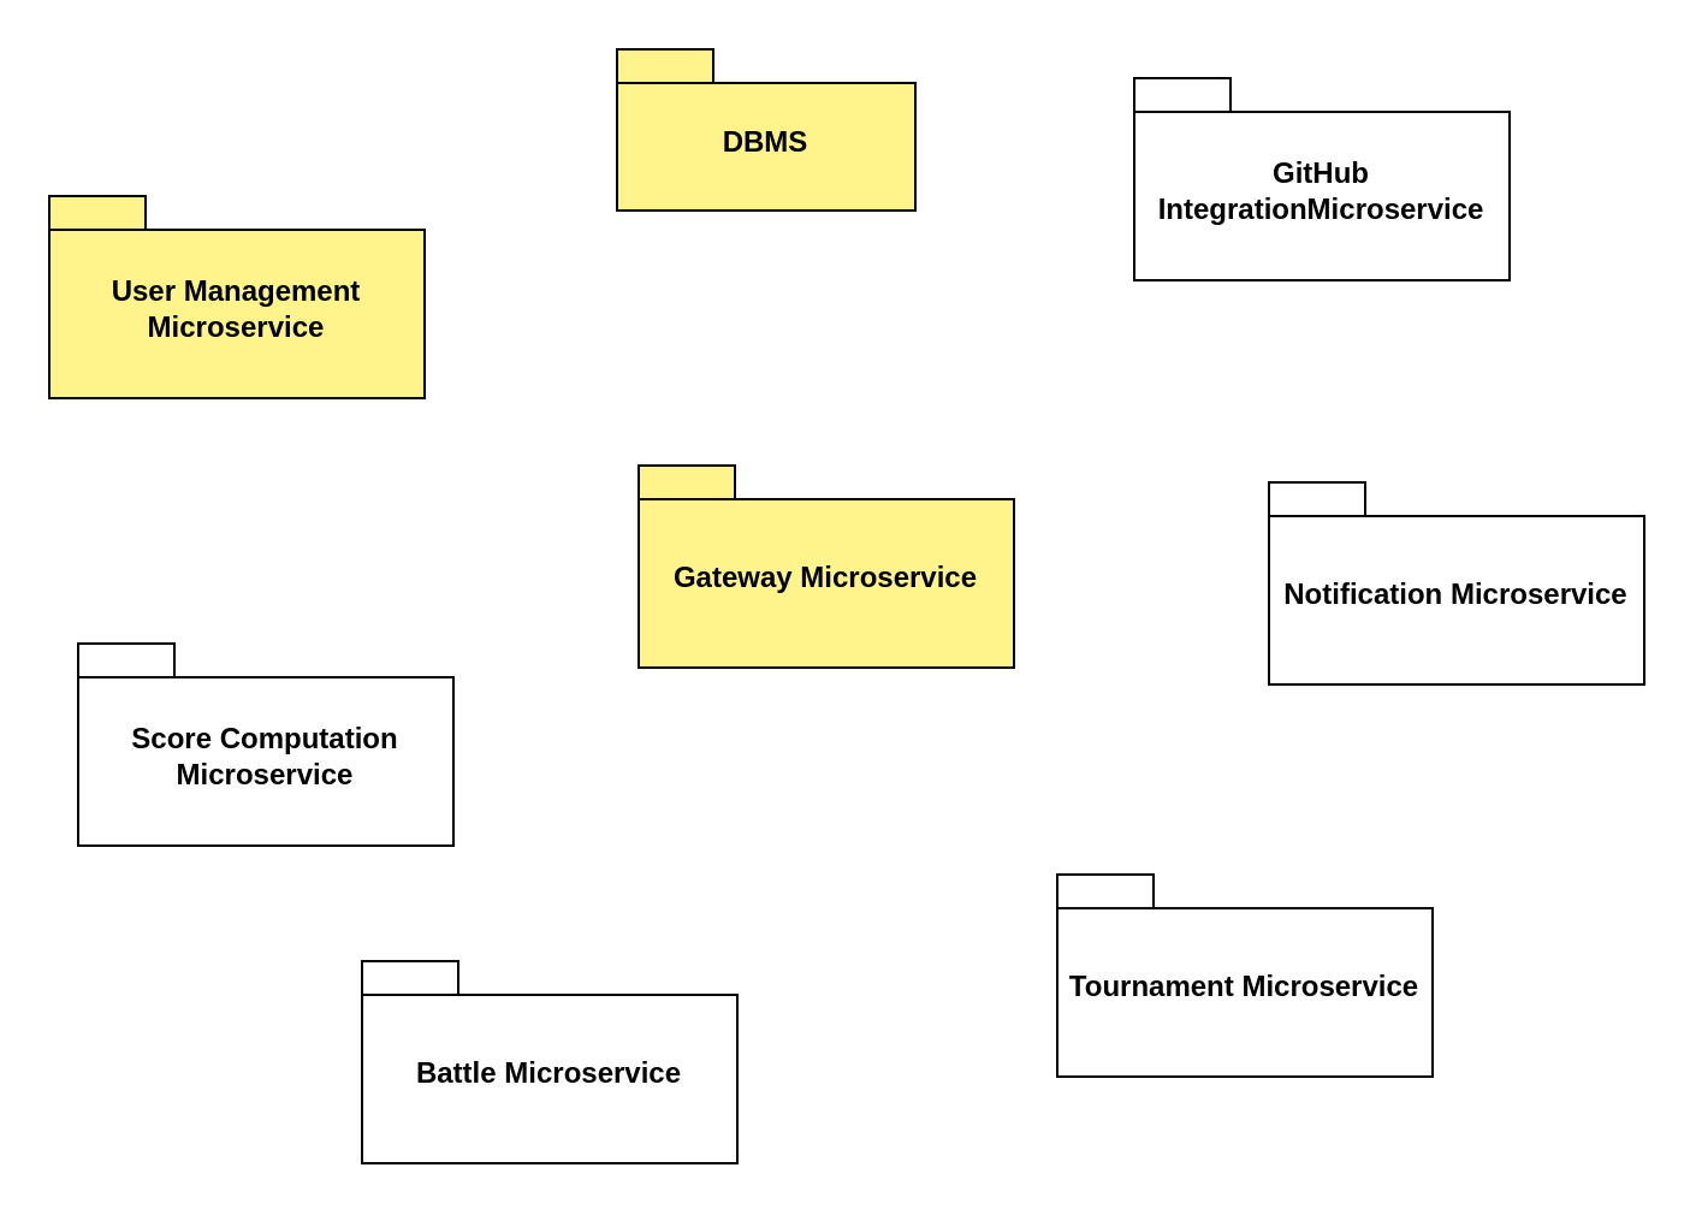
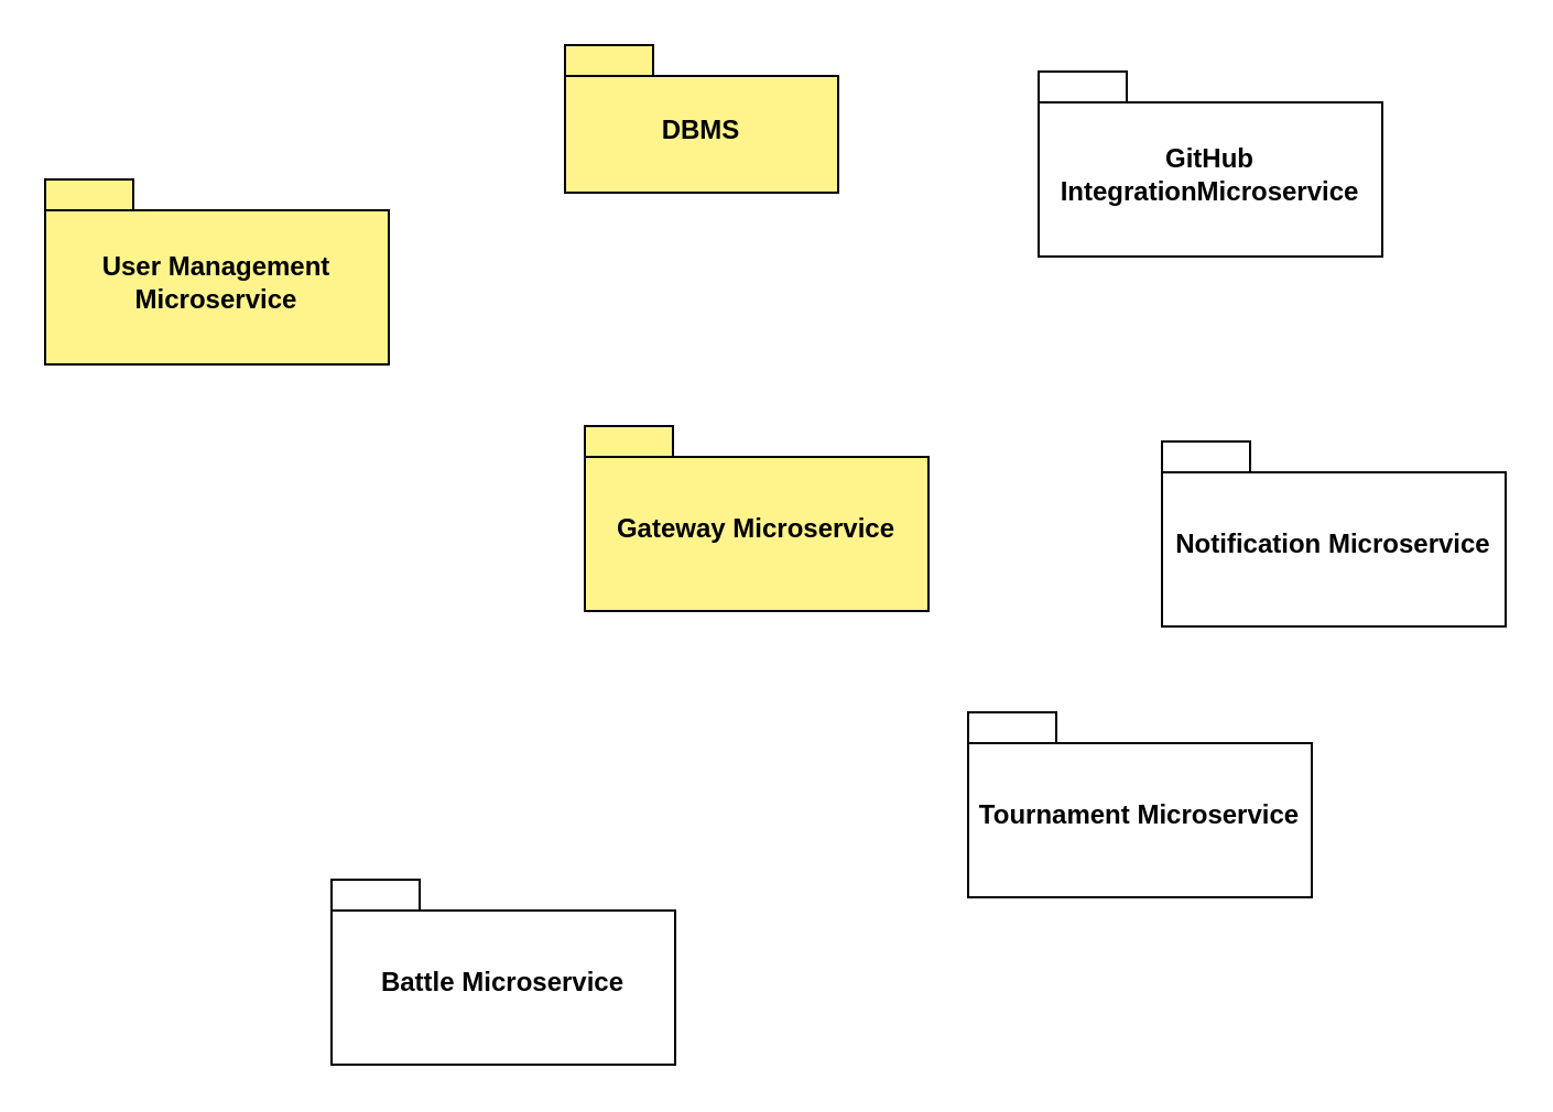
  <mxCell id="0" />
  <mxCell id="1" parent="0" />
  <mxCell id="2" value="Gateway Microservice" style="shape=folder;fontStyle=1;spacingTop=10;tabWidth=40;tabHeight=14;tabPosition=left;html=1;whiteSpace=wrap;fillColor=#FFF48C;" vertex="1" parent="1"><mxGeometry x="265" y="193" width="156" height="84" as="geometry" /></mxCell>
  <mxCell id="3" value="User Management Microservice" style="shape=folder;fontStyle=1;spacingTop=10;tabWidth=40;tabHeight=14;tabPosition=left;html=1;whiteSpace=wrap;fillColor=#FFF48C;" vertex="1" parent="1"><mxGeometry x="20" y="81" width="156" height="84" as="geometry" /></mxCell>
  <mxCell id="4" value="GitHub IntegrationMicroservice" style="shape=folder;fontStyle=1;spacingTop=10;tabWidth=40;tabHeight=14;tabPosition=left;html=1;whiteSpace=wrap;fillColor=default;" vertex="1" parent="1"><mxGeometry x="471" y="32" width="156" height="84" as="geometry" /></mxCell>
- <mxCell id="5" value="Score Computation Microservice" style="shape=folder;fontStyle=1;spacingTop=10;tabWidth=40;tabHeight=14;tabPosition=left;html=1;whiteSpace=wrap;" vertex="1" parent="1"><mxGeometry x="32" y="267" width="156" height="84" as="geometry" /></mxCell>
- <mxCell id="6" value="Tournament Microservice" style="shape=folder;fontStyle=1;spacingTop=10;tabWidth=40;tabHeight=14;tabPosition=left;html=1;whiteSpace=wrap;" vertex="1" parent="1"><mxGeometry x="439" y="363" width="156" height="84" as="geometry" /></mxCell>
+ <mxCell id="6" value="Tournament Microservice" style="shape=folder;fontStyle=1;spacingTop=10;tabWidth=40;tabHeight=14;tabPosition=left;html=1;whiteSpace=wrap;" vertex="1" parent="1"><mxGeometry x="439" y="323" width="156" height="84" as="geometry" /></mxCell>
  <mxCell id="7" value="Battle Microservice" style="shape=folder;fontStyle=1;spacingTop=10;tabWidth=40;tabHeight=14;tabPosition=left;html=1;whiteSpace=wrap;" vertex="1" parent="1"><mxGeometry x="150" y="399" width="156" height="84" as="geometry" /></mxCell>
  <mxCell id="8" value="Notification Microservice" style="shape=folder;fontStyle=1;spacingTop=10;tabWidth=40;tabHeight=14;tabPosition=left;html=1;whiteSpace=wrap;" vertex="1" parent="1"><mxGeometry x="527" y="200" width="156" height="84" as="geometry" /></mxCell>
  <mxCell id="9" value="DBMS" style="shape=folder;fontStyle=1;spacingTop=10;tabWidth=40;tabHeight=14;tabPosition=left;html=1;whiteSpace=wrap;fillColor=#FFF48C;" vertex="1" parent="1"><mxGeometry x="256" y="20" width="124" height="67" as="geometry" /></mxCell>
